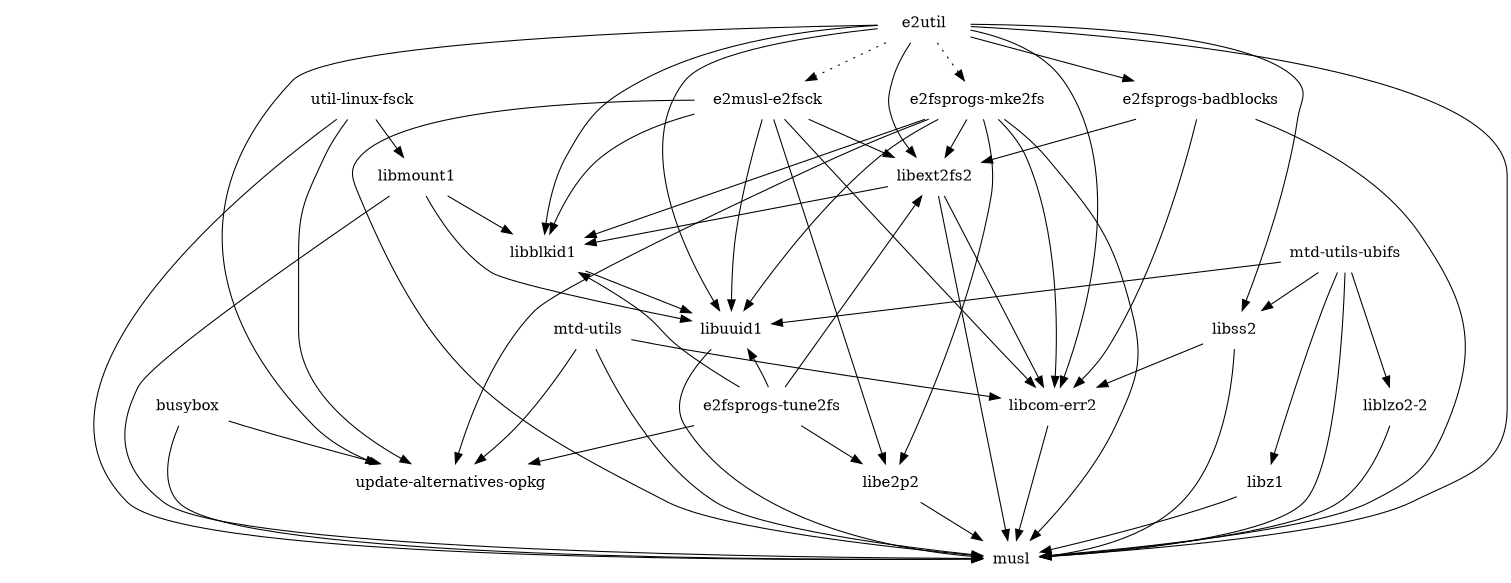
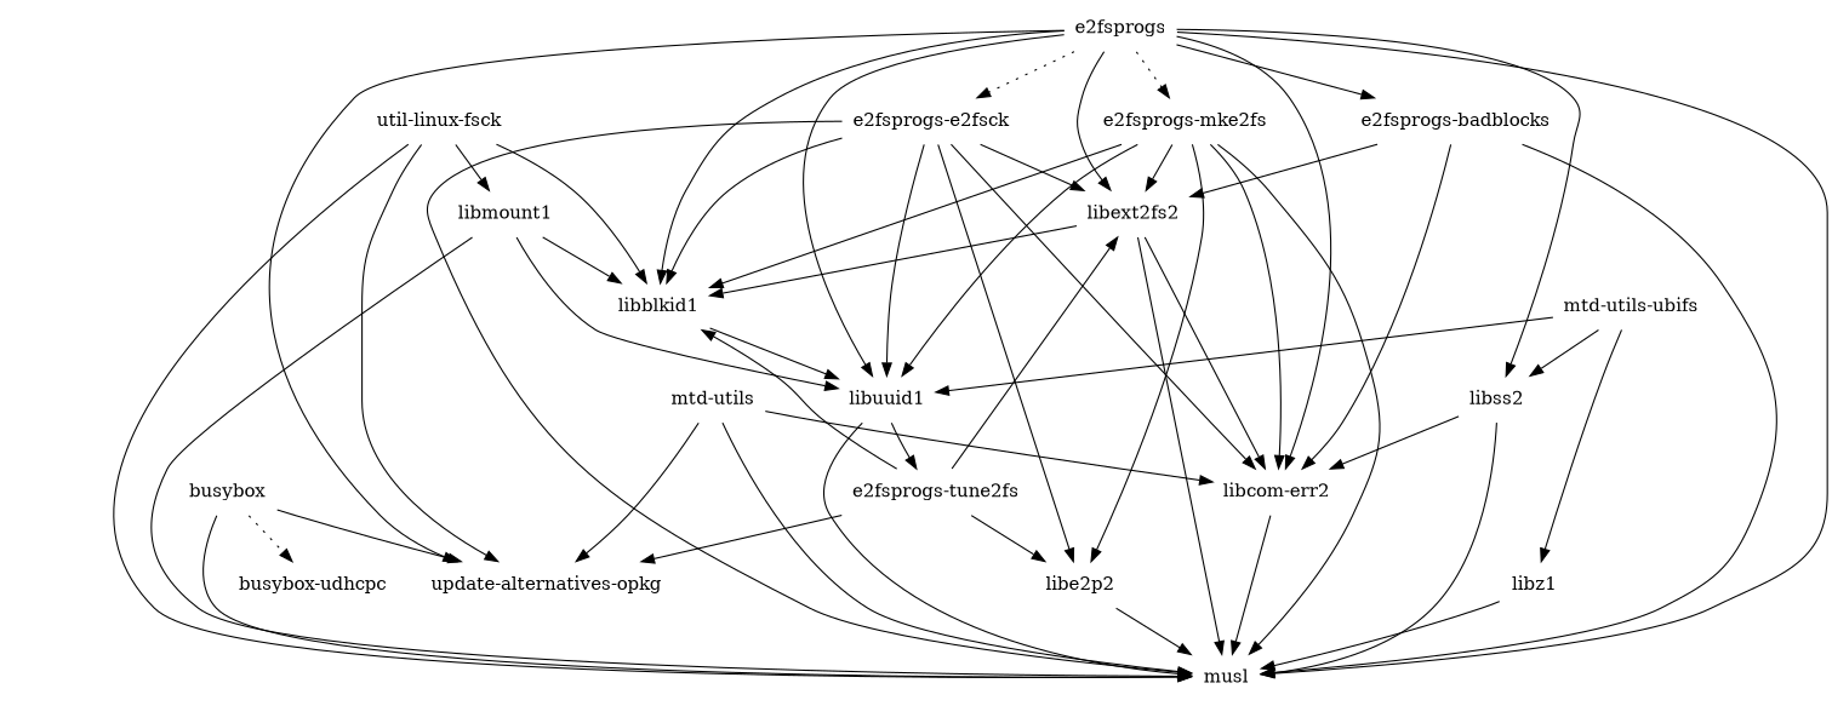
  digraph {
    node [shape=plaintext]
    busybox
+   "busybox-udhcpc"
    musl
    "update-alternatives-opkg"
    "e2fsprogs-badblocks"
    "libcom-err2"
    libext2fs2
    libblkid1
    libuuid1
-   "e2fsprogs-e2fsck" [label="e2musl-e2fsck"]
+   "e2fsprogs-e2fsck"
    libe2p2
-   e2fsprogs [label=e2util]
+   e2fsprogs
    "e2fsprogs-mke2fs"
    libss2
    "e2fsprogs-tune2fs"
-   "liblzo2-2"
    libmount1
    libz1
    "mtd-utils"
    "mtd-utils-ubifs"
    "util-linux-fsck"
+   busybox -> "busybox-udhcpc" [style=dotted]
    busybox -> musl
    busybox -> "update-alternatives-opkg"
    "e2fsprogs-badblocks" -> musl
    "e2fsprogs-badblocks" -> "libcom-err2"
    "e2fsprogs-badblocks" -> libext2fs2
    "libcom-err2" -> musl
    libext2fs2 -> musl
    libext2fs2 -> "libcom-err2"
    libext2fs2 -> libblkid1
    libblkid1 -> libuuid1
    libuuid1 -> musl
    "e2fsprogs-e2fsck" -> musl
    "e2fsprogs-e2fsck" -> "libcom-err2"
    "e2fsprogs-e2fsck" -> libext2fs2
    "e2fsprogs-e2fsck" -> libblkid1
    "e2fsprogs-e2fsck" -> libuuid1
    "e2fsprogs-e2fsck" -> libe2p2
    libe2p2 -> musl
    e2fsprogs -> musl
    e2fsprogs -> "update-alternatives-opkg"
    e2fsprogs -> "e2fsprogs-badblocks"
    e2fsprogs -> "libcom-err2"
    e2fsprogs -> libext2fs2
    e2fsprogs -> libblkid1
    e2fsprogs -> libuuid1
    e2fsprogs -> "e2fsprogs-e2fsck" [style=dotted]
    e2fsprogs -> "e2fsprogs-mke2fs" [style=dotted]
    e2fsprogs -> libss2
    "e2fsprogs-mke2fs" -> musl
-   "e2fsprogs-mke2fs" -> "update-alternatives-opkg"
    "e2fsprogs-mke2fs" -> "libcom-err2"
    "e2fsprogs-mke2fs" -> libext2fs2
    "e2fsprogs-mke2fs" -> libblkid1
    "e2fsprogs-mke2fs" -> libuuid1
    "e2fsprogs-mke2fs" -> libe2p2
    libss2 -> musl
    libss2 -> "libcom-err2"
    "e2fsprogs-tune2fs" -> "update-alternatives-opkg"
    "e2fsprogs-tune2fs" -> libext2fs2
    "e2fsprogs-tune2fs" -> libblkid1
-   "e2fsprogs-tune2fs" -> libuuid1
+   libuuid1 -> "e2fsprogs-tune2fs"
    "e2fsprogs-tune2fs" -> libe2p2
-   "liblzo2-2" -> musl
    libmount1 -> musl
    libmount1 -> libblkid1
    libmount1 -> libuuid1
    libz1 -> musl
    "mtd-utils" -> musl
    "mtd-utils" -> "update-alternatives-opkg"
    "mtd-utils" -> "libcom-err2"
-   "mtd-utils-ubifs" -> musl
    "mtd-utils-ubifs" -> libuuid1
    "mtd-utils-ubifs" -> libss2
-   "mtd-utils-ubifs" -> "liblzo2-2"
    "mtd-utils-ubifs" -> libz1
    "util-linux-fsck" -> musl
    "util-linux-fsck" -> "update-alternatives-opkg"
+   "util-linux-fsck" -> libblkid1
    "util-linux-fsck" -> libmount1
  }
